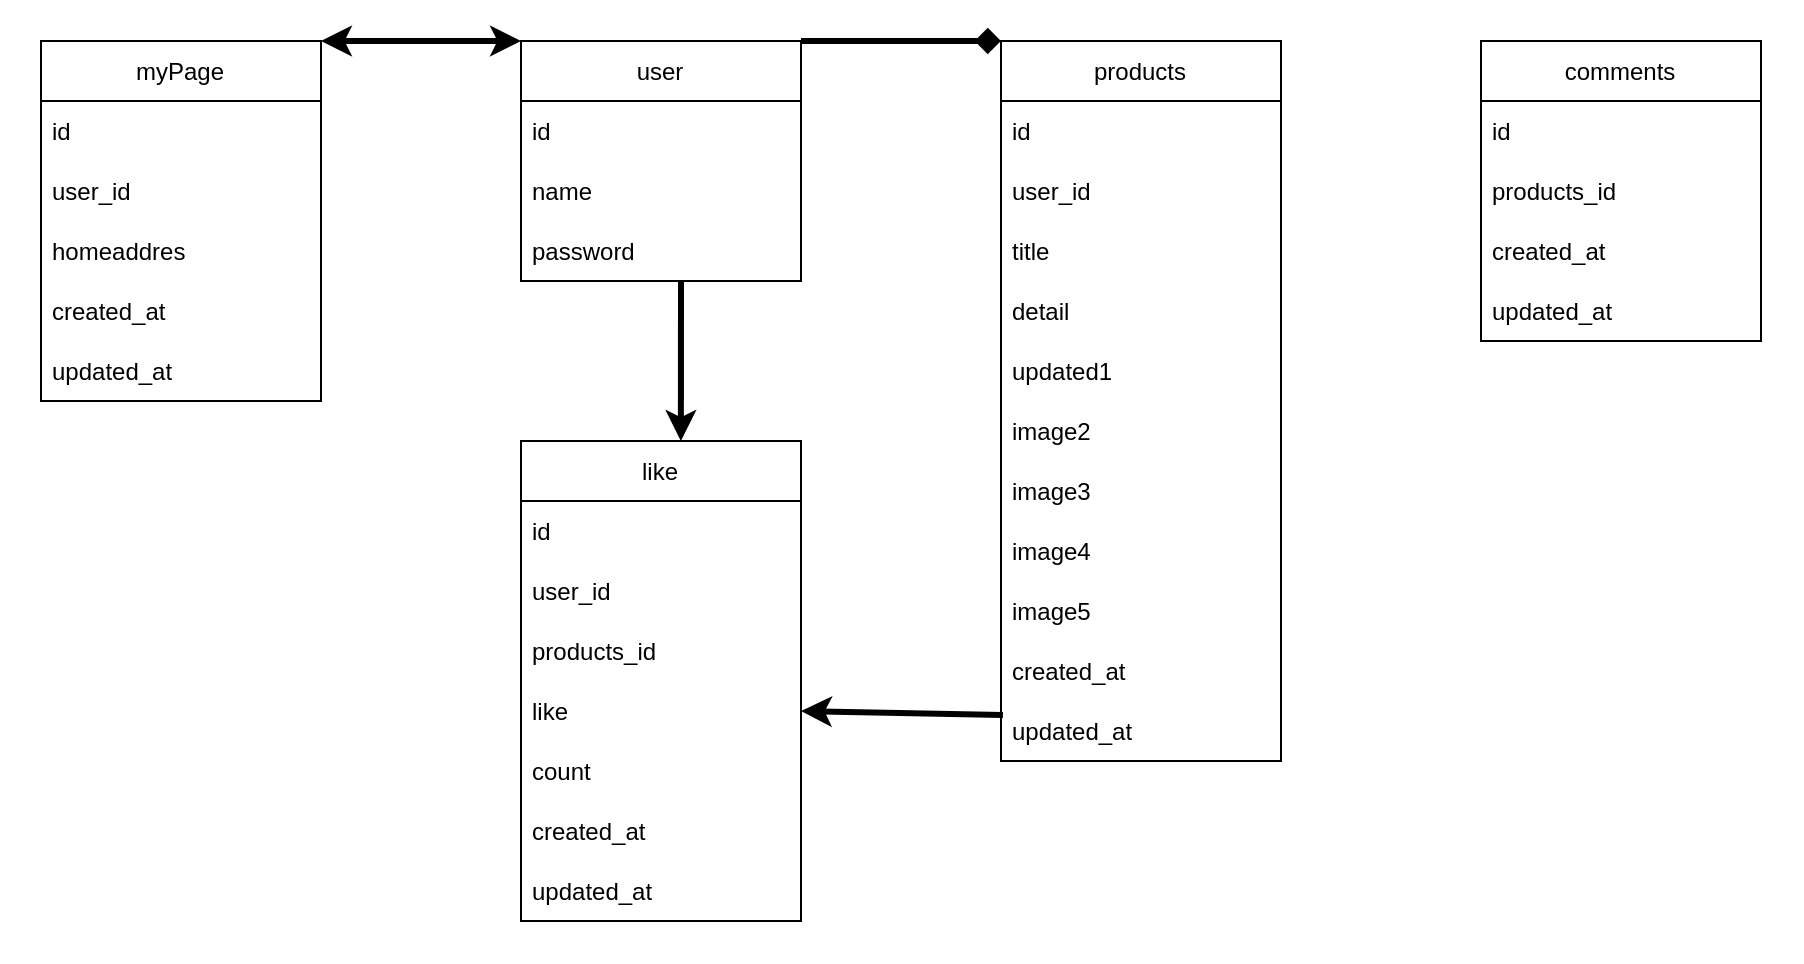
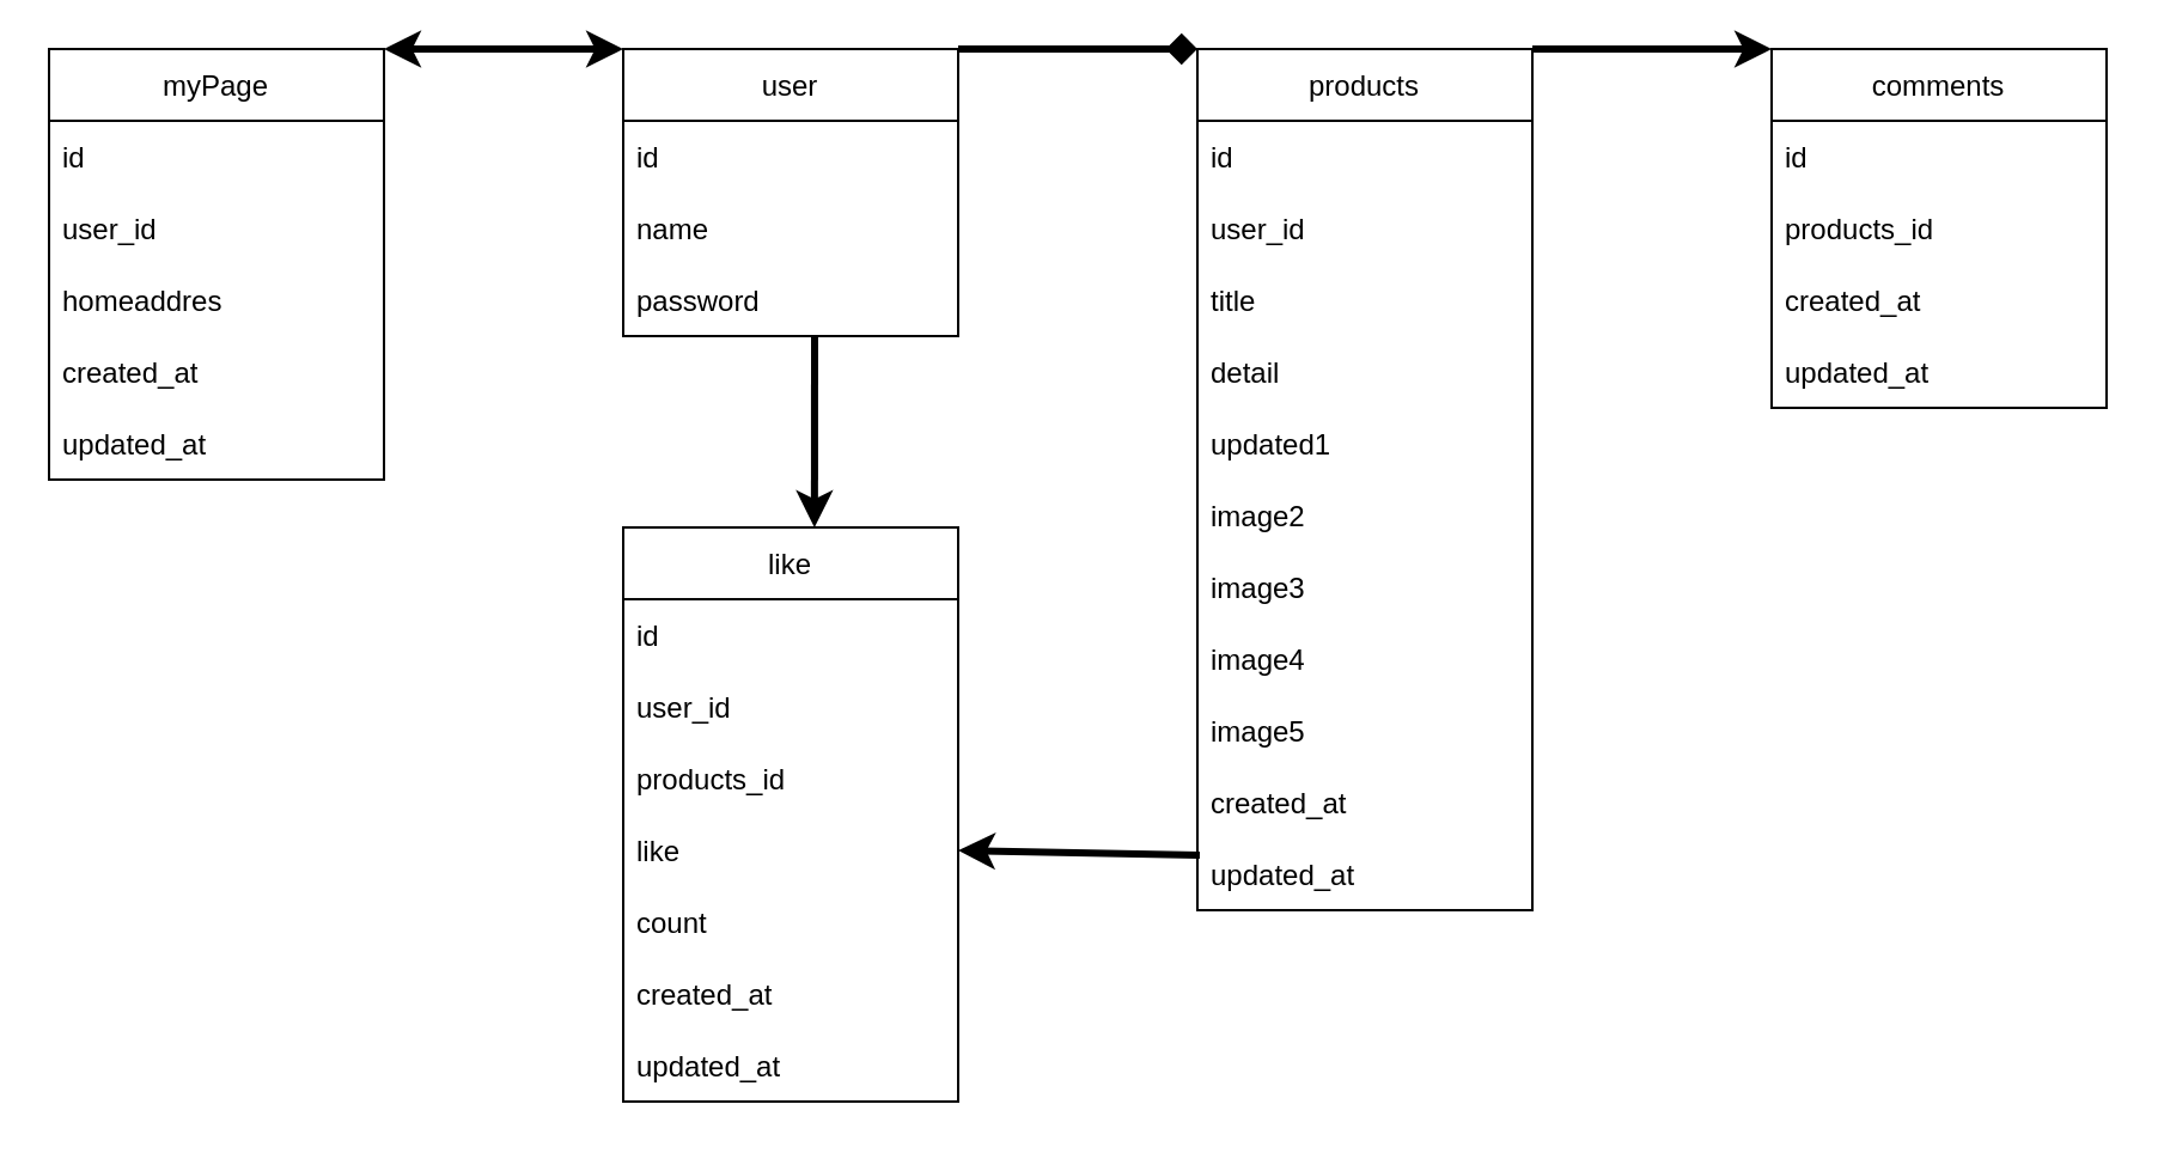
  <mxCell id="0" />
  <mxCell id="1" parent="0" />
  <mxCell id="2" value="user" style="swimlane;fontStyle=0;childLayout=stackLayout;horizontal=1;startSize=30;horizontalStack=0;resizeParent=1;resizeParentMax=0;resizeLast=0;collapsible=1;marginBottom=0;" parent="1" vertex="1"><mxGeometry x="260" y="20" width="140" height="120" as="geometry" /></mxCell>
  <mxCell id="3" value="id" style="text;strokeColor=none;fillColor=none;align=left;verticalAlign=middle;spacingLeft=4;spacingRight=4;overflow=hidden;points=[[0,0.5],[1,0.5]];portConstraint=eastwest;rotatable=0;" parent="2" vertex="1"><mxGeometry y="30" width="140" height="30" as="geometry" /></mxCell>
  <mxCell id="4" value="name" style="text;strokeColor=none;fillColor=none;align=left;verticalAlign=middle;spacingLeft=4;spacingRight=4;overflow=hidden;points=[[0,0.5],[1,0.5]];portConstraint=eastwest;rotatable=0;" parent="2" vertex="1"><mxGeometry y="60" width="140" height="30" as="geometry" /></mxCell>
  <mxCell id="5" value="password" style="text;strokeColor=none;fillColor=none;align=left;verticalAlign=middle;spacingLeft=4;spacingRight=4;overflow=hidden;points=[[0,0.5],[1,0.5]];portConstraint=eastwest;rotatable=0;" parent="2" vertex="1"><mxGeometry y="90" width="140" height="30" as="geometry" /></mxCell>
  <mxCell id="6" value="products" style="swimlane;fontStyle=0;childLayout=stackLayout;horizontal=1;startSize=30;horizontalStack=0;resizeParent=1;resizeParentMax=0;resizeLast=0;collapsible=1;marginBottom=0;" parent="1" vertex="1"><mxGeometry x="500" y="20" width="140" height="360" as="geometry" /></mxCell>
  <mxCell id="7" value="id" style="text;strokeColor=none;fillColor=none;align=left;verticalAlign=middle;spacingLeft=4;spacingRight=4;overflow=hidden;points=[[0,0.5],[1,0.5]];portConstraint=eastwest;rotatable=0;" parent="6" vertex="1"><mxGeometry y="30" width="140" height="30" as="geometry" /></mxCell>
  <mxCell id="8" value="user_id" style="text;strokeColor=none;fillColor=none;align=left;verticalAlign=middle;spacingLeft=4;spacingRight=4;overflow=hidden;points=[[0,0.5],[1,0.5]];portConstraint=eastwest;rotatable=0;" parent="6" vertex="1"><mxGeometry y="60" width="140" height="30" as="geometry" /></mxCell>
  <mxCell id="9" value="title" style="text;strokeColor=none;fillColor=none;align=left;verticalAlign=middle;spacingLeft=4;spacingRight=4;overflow=hidden;points=[[0,0.5],[1,0.5]];portConstraint=eastwest;rotatable=0;" parent="6" vertex="1"><mxGeometry y="90" width="140" height="30" as="geometry" /></mxCell>
  <mxCell id="10" value="detail" style="text;strokeColor=none;fillColor=none;align=left;verticalAlign=middle;spacingLeft=4;spacingRight=4;overflow=hidden;points=[[0,0.5],[1,0.5]];portConstraint=eastwest;rotatable=0;" parent="6" vertex="1"><mxGeometry y="120" width="140" height="30" as="geometry" /></mxCell>
  <mxCell id="11" value="updated1" style="text;strokeColor=none;fillColor=none;align=left;verticalAlign=middle;spacingLeft=4;spacingRight=4;overflow=hidden;points=[[0,0.5],[1,0.5]];portConstraint=eastwest;rotatable=0;" parent="6" vertex="1"><mxGeometry y="150" width="140" height="30" as="geometry" /></mxCell>
  <mxCell id="12" value="image2" style="text;strokeColor=none;fillColor=none;align=left;verticalAlign=middle;spacingLeft=4;spacingRight=4;overflow=hidden;points=[[0,0.5],[1,0.5]];portConstraint=eastwest;rotatable=0;" parent="6" vertex="1"><mxGeometry y="180" width="140" height="30" as="geometry" /></mxCell>
  <mxCell id="13" value="image3" style="text;strokeColor=none;fillColor=none;align=left;verticalAlign=middle;spacingLeft=4;spacingRight=4;overflow=hidden;points=[[0,0.5],[1,0.5]];portConstraint=eastwest;rotatable=0;" parent="6" vertex="1"><mxGeometry y="210" width="140" height="30" as="geometry" /></mxCell>
  <mxCell id="14" value="image4" style="text;strokeColor=none;fillColor=none;align=left;verticalAlign=middle;spacingLeft=4;spacingRight=4;overflow=hidden;points=[[0,0.5],[1,0.5]];portConstraint=eastwest;rotatable=0;" parent="6" vertex="1"><mxGeometry y="240" width="140" height="30" as="geometry" /></mxCell>
  <mxCell id="15" value="image5" style="text;strokeColor=none;fillColor=none;align=left;verticalAlign=middle;spacingLeft=4;spacingRight=4;overflow=hidden;points=[[0,0.5],[1,0.5]];portConstraint=eastwest;rotatable=0;" parent="6" vertex="1"><mxGeometry y="270" width="140" height="30" as="geometry" /></mxCell>
  <mxCell id="16" value="created_at" style="text;strokeColor=none;fillColor=none;align=left;verticalAlign=middle;spacingLeft=4;spacingRight=4;overflow=hidden;points=[[0,0.5],[1,0.5]];portConstraint=eastwest;rotatable=0;" parent="6" vertex="1"><mxGeometry y="300" width="140" height="30" as="geometry" /></mxCell>
  <mxCell id="17" value="updated_at" style="text;strokeColor=none;fillColor=none;align=left;verticalAlign=middle;spacingLeft=4;spacingRight=4;overflow=hidden;points=[[0,0.5],[1,0.5]];portConstraint=eastwest;rotatable=0;" parent="6" vertex="1"><mxGeometry y="330" width="140" height="30" as="geometry" /></mxCell>
  <mxCell id="18" value="like" style="swimlane;fontStyle=0;childLayout=stackLayout;horizontal=1;startSize=30;horizontalStack=0;resizeParent=1;resizeParentMax=0;resizeLast=0;collapsible=1;marginBottom=0;" parent="1" vertex="1"><mxGeometry x="260" y="220" width="140" height="240" as="geometry" /></mxCell>
  <mxCell id="19" value="id" style="text;strokeColor=none;fillColor=none;align=left;verticalAlign=middle;spacingLeft=4;spacingRight=4;overflow=hidden;points=[[0,0.5],[1,0.5]];portConstraint=eastwest;rotatable=0;" parent="18" vertex="1"><mxGeometry y="30" width="140" height="30" as="geometry" /></mxCell>
  <mxCell id="20" value="user_id" style="text;strokeColor=none;fillColor=none;align=left;verticalAlign=middle;spacingLeft=4;spacingRight=4;overflow=hidden;points=[[0,0.5],[1,0.5]];portConstraint=eastwest;rotatable=0;" parent="18" vertex="1"><mxGeometry y="60" width="140" height="30" as="geometry" /></mxCell>
  <mxCell id="21" value="products_id" style="text;strokeColor=none;fillColor=none;align=left;verticalAlign=middle;spacingLeft=4;spacingRight=4;overflow=hidden;points=[[0,0.5],[1,0.5]];portConstraint=eastwest;rotatable=0;" vertex="1" parent="18"><mxGeometry y="90" width="140" height="30" as="geometry" /></mxCell>
  <mxCell id="22" value="like" style="text;strokeColor=none;fillColor=none;align=left;verticalAlign=middle;spacingLeft=4;spacingRight=4;overflow=hidden;points=[[0,0.5],[1,0.5]];portConstraint=eastwest;rotatable=0;" vertex="1" parent="18"><mxGeometry y="120" width="140" height="30" as="geometry" /></mxCell>
  <mxCell id="23" value="count" style="text;strokeColor=none;fillColor=none;align=left;verticalAlign=middle;spacingLeft=4;spacingRight=4;overflow=hidden;points=[[0,0.5],[1,0.5]];portConstraint=eastwest;rotatable=0;" parent="18" vertex="1"><mxGeometry y="150" width="140" height="30" as="geometry" /></mxCell>
  <mxCell id="24" value="created_at" style="text;strokeColor=none;fillColor=none;align=left;verticalAlign=middle;spacingLeft=4;spacingRight=4;overflow=hidden;points=[[0,0.5],[1,0.5]];portConstraint=eastwest;rotatable=0;" parent="18" vertex="1"><mxGeometry y="180" width="140" height="30" as="geometry" /></mxCell>
  <mxCell id="25" value="updated_at" style="text;strokeColor=none;fillColor=none;align=left;verticalAlign=middle;spacingLeft=4;spacingRight=4;overflow=hidden;points=[[0,0.5],[1,0.5]];portConstraint=eastwest;rotatable=0;" parent="18" vertex="1"><mxGeometry y="210" width="140" height="30" as="geometry" /></mxCell>
  <mxCell id="26" value="comments" style="swimlane;fontStyle=0;childLayout=stackLayout;horizontal=1;startSize=30;horizontalStack=0;resizeParent=1;resizeParentMax=0;resizeLast=0;collapsible=1;marginBottom=0;" parent="1" vertex="1"><mxGeometry x="740" y="20" width="140" height="150" as="geometry" /></mxCell>
  <mxCell id="27" value="id" style="text;strokeColor=none;fillColor=none;align=left;verticalAlign=middle;spacingLeft=4;spacingRight=4;overflow=hidden;points=[[0,0.5],[1,0.5]];portConstraint=eastwest;rotatable=0;" parent="26" vertex="1"><mxGeometry y="30" width="140" height="30" as="geometry" /></mxCell>
  <mxCell id="28" value="products_id" style="text;strokeColor=none;fillColor=none;align=left;verticalAlign=middle;spacingLeft=4;spacingRight=4;overflow=hidden;points=[[0,0.5],[1,0.5]];portConstraint=eastwest;rotatable=0;" parent="26" vertex="1"><mxGeometry y="60" width="140" height="30" as="geometry" /></mxCell>
  <mxCell id="29" value="created_at" style="text;strokeColor=none;fillColor=none;align=left;verticalAlign=middle;spacingLeft=4;spacingRight=4;overflow=hidden;points=[[0,0.5],[1,0.5]];portConstraint=eastwest;rotatable=0;" parent="26" vertex="1"><mxGeometry y="90" width="140" height="30" as="geometry" /></mxCell>
  <mxCell id="30" value="updated_at" style="text;strokeColor=none;fillColor=none;align=left;verticalAlign=middle;spacingLeft=4;spacingRight=4;overflow=hidden;points=[[0,0.5],[1,0.5]];portConstraint=eastwest;rotatable=0;" parent="26" vertex="1"><mxGeometry y="120" width="140" height="30" as="geometry" /></mxCell>
  <mxCell id="31" value="myPage" style="swimlane;fontStyle=0;childLayout=stackLayout;horizontal=1;startSize=30;horizontalStack=0;resizeParent=1;resizeParentMax=0;resizeLast=0;collapsible=1;marginBottom=0;" parent="1" vertex="1"><mxGeometry x="20" y="20" width="140" height="180" as="geometry" /></mxCell>
  <mxCell id="32" value="id" style="text;strokeColor=none;fillColor=none;align=left;verticalAlign=middle;spacingLeft=4;spacingRight=4;overflow=hidden;points=[[0,0.5],[1,0.5]];portConstraint=eastwest;rotatable=0;" parent="31" vertex="1"><mxGeometry y="30" width="140" height="30" as="geometry" /></mxCell>
  <mxCell id="33" value="user_id" style="text;strokeColor=none;fillColor=none;align=left;verticalAlign=middle;spacingLeft=4;spacingRight=4;overflow=hidden;points=[[0,0.5],[1,0.5]];portConstraint=eastwest;rotatable=0;" parent="31" vertex="1"><mxGeometry y="60" width="140" height="30" as="geometry" /></mxCell>
  <mxCell id="34" value="homeaddres" style="text;strokeColor=none;fillColor=none;align=left;verticalAlign=middle;spacingLeft=4;spacingRight=4;overflow=hidden;points=[[0,0.5],[1,0.5]];portConstraint=eastwest;rotatable=0;" parent="31" vertex="1"><mxGeometry y="90" width="140" height="30" as="geometry" /></mxCell>
  <mxCell id="35" value="created_at" style="text;strokeColor=none;fillColor=none;align=left;verticalAlign=middle;spacingLeft=4;spacingRight=4;overflow=hidden;points=[[0,0.5],[1,0.5]];portConstraint=eastwest;rotatable=0;" parent="31" vertex="1"><mxGeometry y="120" width="140" height="30" as="geometry" /></mxCell>
  <mxCell id="36" value="updated_at" style="text;strokeColor=none;fillColor=none;align=left;verticalAlign=middle;spacingLeft=4;spacingRight=4;overflow=hidden;points=[[0,0.5],[1,0.5]];portConstraint=eastwest;rotatable=0;" parent="31" vertex="1"><mxGeometry y="150" width="140" height="30" as="geometry" /></mxCell>
  <mxCell id="37" value="" style="endArrow=classic;startArrow=classic;html=1;fontFamily=Helvetica;fontSize=12;fontColor=default;entryX=0;entryY=0;entryDx=0;entryDy=0;exitX=1;exitY=0;exitDx=0;exitDy=0;strokeWidth=3;" parent="1" source="31" target="2" edge="1"><mxGeometry width="50" height="50" relative="1" as="geometry"><mxPoint x="160" y="38" as="sourcePoint" /><mxPoint x="240" y="80" as="targetPoint" /></mxGeometry></mxCell>
  <mxCell id="38" value="" style="endArrow=classic;html=1;fontFamily=Helvetica;fontSize=12;fontColor=default;entryX=0.571;entryY=0;entryDx=0;entryDy=0;entryPerimeter=0;strokeWidth=3;" parent="1" target="18" edge="1"><mxGeometry width="50" height="50" relative="1" as="geometry"><mxPoint x="340" y="140" as="sourcePoint" /><mxPoint x="360" y="150" as="targetPoint" /></mxGeometry></mxCell>
  <mxCell id="39" value="" style="endArrow=diamond;html=1;fontFamily=Helvetica;fontSize=12;fontColor=default;strokeWidth=3;exitX=1;exitY=0;exitDx=0;exitDy=0;entryX=0;entryY=0;entryDx=0;entryDy=0;" parent="1" source="2" target="6" edge="1"><mxGeometry width="50" height="50" relative="1" as="geometry"><mxPoint x="420" y="80" as="sourcePoint" /><mxPoint x="470" y="30" as="targetPoint" /></mxGeometry></mxCell>
+ <mxCell id="40" value="" style="endArrow=classic;html=1;fontFamily=Helvetica;fontSize=12;fontColor=default;strokeWidth=3;exitX=1;exitY=0;exitDx=0;exitDy=0;entryX=0;entryY=0;entryDx=0;entryDy=0;" parent="1" source="6" target="26" edge="1"><mxGeometry width="50" height="50" relative="1" as="geometry"><mxPoint x="670" y="80" as="sourcePoint" /><mxPoint x="720" y="30" as="targetPoint" /></mxGeometry></mxCell>
  <mxCell id="41" value="" style="endArrow=classic;html=1;fontFamily=Helvetica;fontSize=12;fontColor=default;strokeWidth=3;entryX=1;entryY=0.5;entryDx=0;entryDy=0;exitX=0.007;exitY=0.233;exitDx=0;exitDy=0;exitPerimeter=0;" edge="1" parent="1" source="17" target="22"><mxGeometry width="50" height="50" relative="1" as="geometry"><mxPoint x="480" y="350" as="sourcePoint" /><mxPoint x="420" y="370" as="targetPoint" /></mxGeometry></mxCell>
